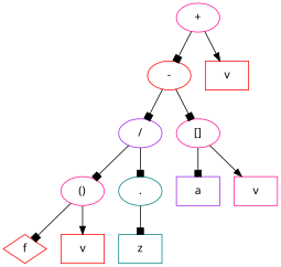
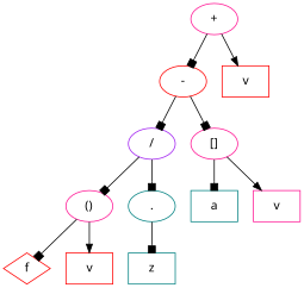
  digraph {
    node [color=deeppink fontname=Verdana shape=ellipse]
    edge [arrowhead=box]
    n1 [height=0.5 label="+" width=0.75]
    n2 [color=red height=0.5 label="-" width=0.75]
    n3 [color=red height=0.5 label=v shape=box width=0.75]
    n4 [color=purple height=0.5 label="/" width=0.75]
    n5 [height=0.5 label="[]" width=0.75]
    n6 [height=0.5 label="()" width=0.75]
    n7 [color=teal height=0.5 label="." width=0.75]
-   n8 [color=purple height=0.5 label=a shape=box width=0.75]
+   n8 [color=teal height=0.5 label=a shape=box width=0.75]
    n9 [height=0.5 label=v shape=box width=0.75]
    n10 [color=red height=0.5 label=f shape=diamond width=0.75]
    n11 [color=red height=0.5 label=v shape=box width=0.75]
    n12 [color=teal height=0.5 label=z shape=box width=0.75]
    subgraph sub_1 {
      n1
      n2
      n3
      n4
      n5
      n6
      n7
      n8
      n9
      n10
      n11
      n12
    }
    n1 -> n2
    n1 -> n3 [arrowhead=normal]
    n2 -> n4
    n2 -> n5
    n4 -> n6
    n4 -> n7
    n5 -> n8
    n5 -> n9 [arrowhead=normal]
    n6 -> n10
    n6 -> n11 [arrowhead=normal]
    n7 -> n12
  }
